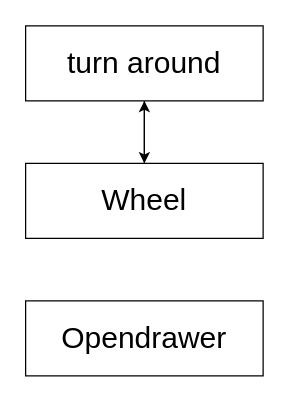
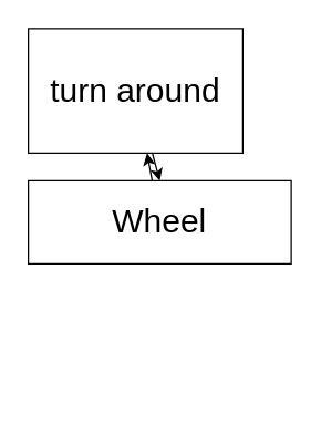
  <mxCell id="0" />
  <mxCell id="1" parent="0" />
  <mxCell id="2" value="" style="edgeStyle=none;html=1;" edge="1" parent="1" source="3"><mxGeometry relative="1" as="geometry"><mxPoint x="115" y="130" as="targetPoint" /></mxGeometry></mxCell>
- <mxCell id="3" value="&lt;font style=&quot;font-size: 24px;&quot;&gt;turn around&lt;/font&gt;" style="rounded=0;whiteSpace=wrap;html=1;" parent="1" vertex="1"><mxGeometry x="20" y="20" width="190" height="60" as="geometry" /></mxCell>
+ <mxCell id="3" value="&lt;font style=&quot;font-size: 24px;&quot;&gt;turn around&lt;/font&gt;" style="rounded=0;whiteSpace=wrap;html=1;" parent="1" vertex="1"><mxGeometry x="20" y="20" width="155" height="90" as="geometry" /></mxCell>
  <mxCell id="4" value="" style="edgeStyle=none;html=1;fontSize=24;" edge="1" parent="1" source="5" target="3"><mxGeometry relative="1" as="geometry" /></mxCell>
  <mxCell id="5" value="&lt;font style=&quot;font-size: 24px;&quot;&gt;Wheel&lt;/font&gt;" style="whiteSpace=wrap;html=1;rounded=0;" vertex="1" parent="1"><mxGeometry x="20" y="130" width="190" height="60" as="geometry" /></mxCell>
- <mxCell id="6" value="&lt;font style=&quot;font-size: 24px;&quot;&gt;Opendrawer&lt;br&gt;&lt;/font&gt;" style="whiteSpace=wrap;html=1;rounded=0;" vertex="1" parent="1"><mxGeometry x="20" y="240" width="190" height="60" as="geometry" /></mxCell>
